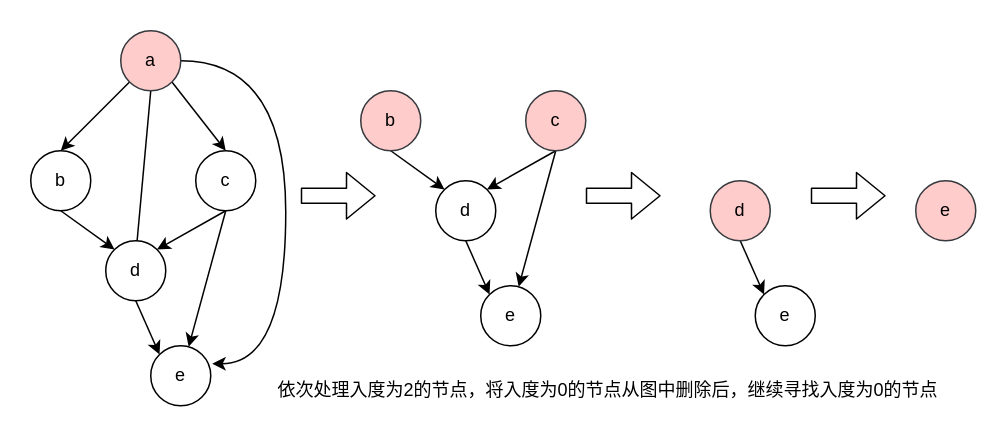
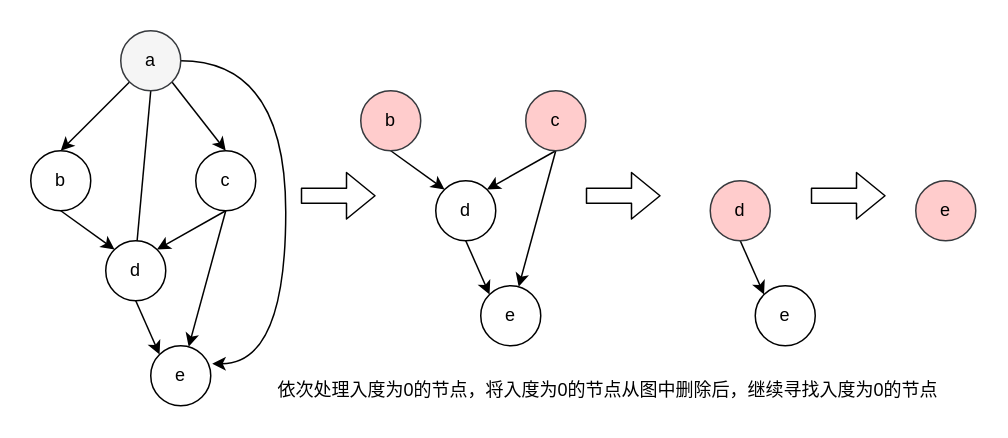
  <mxCell id="0" />
  <mxCell id="1" parent="0" />
  <mxCell id="2" style="rounded=0;orthogonalLoop=1;jettySize=auto;html=1;exitX=0;exitY=1;exitDx=0;exitDy=0;entryX=0.5;entryY=0;entryDx=0;entryDy=0;" parent="1" source="6" target="8" edge="1"><mxGeometry relative="1" as="geometry" /></mxCell>
  <mxCell id="3" style="edgeStyle=none;rounded=0;orthogonalLoop=1;jettySize=auto;html=1;exitX=1;exitY=1;exitDx=0;exitDy=0;entryX=0.5;entryY=0;entryDx=0;entryDy=0;" parent="1" source="6" target="11" edge="1"><mxGeometry relative="1" as="geometry" /></mxCell>
  <mxCell id="4" style="edgeStyle=none;rounded=0;orthogonalLoop=1;jettySize=auto;html=1;exitX=0.5;exitY=1;exitDx=0;exitDy=0;entryX=0.5;entryY=0.25;entryDx=0;entryDy=0;entryPerimeter=0;" parent="1" source="6" target="13" edge="1"><mxGeometry relative="1" as="geometry" /></mxCell>
  <mxCell id="5" style="edgeStyle=orthogonalEdgeStyle;rounded=0;orthogonalLoop=1;jettySize=auto;html=1;exitX=1;exitY=0.5;exitDx=0;exitDy=0;entryX=1.025;entryY=0.3;entryDx=0;entryDy=0;entryPerimeter=0;curved=1;" parent="1" source="6" target="14" edge="1"><mxGeometry relative="1" as="geometry"><Array as="points"><mxPoint x="190" y="40" /><mxPoint x="190" y="242" /></Array></mxGeometry></mxCell>
- <mxCell id="6" value="a" style="ellipse;whiteSpace=wrap;html=1;aspect=fixed;fillColor=#ffcccc;strokeColor=#36393d;" parent="1" vertex="1"><mxGeometry x="80" y="20" width="40" height="40" as="geometry" /></mxCell>
+ <mxCell id="6" value="a" style="ellipse;whiteSpace=wrap;html=1;aspect=fixed;fillColor=#f5f5f5;strokeColor=#36393d;" parent="1" vertex="1"><mxGeometry x="80" y="20" width="40" height="40" as="geometry" /></mxCell>
  <mxCell id="7" style="edgeStyle=none;rounded=0;orthogonalLoop=1;jettySize=auto;html=1;exitX=0.5;exitY=1;exitDx=0;exitDy=0;entryX=0;entryY=0;entryDx=0;entryDy=0;" parent="1" source="8" target="13" edge="1"><mxGeometry relative="1" as="geometry" /></mxCell>
  <mxCell id="8" value="b" style="ellipse;whiteSpace=wrap;html=1;aspect=fixed;" parent="1" vertex="1"><mxGeometry x="20" y="100" width="40" height="40" as="geometry" /></mxCell>
  <mxCell id="9" style="edgeStyle=none;rounded=0;orthogonalLoop=1;jettySize=auto;html=1;exitX=0.5;exitY=1;exitDx=0;exitDy=0;entryX=1;entryY=0;entryDx=0;entryDy=0;" parent="1" source="11" target="13" edge="1"><mxGeometry relative="1" as="geometry" /></mxCell>
  <mxCell id="10" style="edgeStyle=none;rounded=0;orthogonalLoop=1;jettySize=auto;html=1;exitX=0.5;exitY=1;exitDx=0;exitDy=0;" parent="1" source="11" target="14" edge="1"><mxGeometry relative="1" as="geometry" /></mxCell>
  <mxCell id="11" value="c" style="ellipse;whiteSpace=wrap;html=1;aspect=fixed;" parent="1" vertex="1"><mxGeometry x="130" y="100" width="40" height="40" as="geometry" /></mxCell>
  <mxCell id="12" style="edgeStyle=none;rounded=0;orthogonalLoop=1;jettySize=auto;html=1;exitX=0.5;exitY=1;exitDx=0;exitDy=0;entryX=0;entryY=0;entryDx=0;entryDy=0;" parent="1" source="13" target="14" edge="1"><mxGeometry relative="1" as="geometry" /></mxCell>
  <mxCell id="13" value="d" style="ellipse;whiteSpace=wrap;html=1;aspect=fixed;" parent="1" vertex="1"><mxGeometry x="70" y="160" width="40" height="40" as="geometry" /></mxCell>
  <mxCell id="14" value="e" style="ellipse;whiteSpace=wrap;html=1;aspect=fixed;" parent="1" vertex="1"><mxGeometry x="100" y="230" width="40" height="40" as="geometry" /></mxCell>
  <mxCell id="15" style="edgeStyle=none;rounded=0;orthogonalLoop=1;jettySize=auto;html=1;exitX=0.5;exitY=1;exitDx=0;exitDy=0;entryX=0;entryY=0;entryDx=0;entryDy=0;" parent="1" source="16" target="21" edge="1"><mxGeometry relative="1" as="geometry" /></mxCell>
  <mxCell id="16" value="b" style="ellipse;whiteSpace=wrap;html=1;aspect=fixed;fillColor=#ffcccc;strokeColor=#36393d;" parent="1" vertex="1"><mxGeometry x="240" y="60" width="40" height="40" as="geometry" /></mxCell>
  <mxCell id="17" style="edgeStyle=none;rounded=0;orthogonalLoop=1;jettySize=auto;html=1;exitX=0.5;exitY=1;exitDx=0;exitDy=0;entryX=1;entryY=0;entryDx=0;entryDy=0;" parent="1" source="19" target="21" edge="1"><mxGeometry relative="1" as="geometry" /></mxCell>
  <mxCell id="18" style="edgeStyle=none;rounded=0;orthogonalLoop=1;jettySize=auto;html=1;exitX=0.5;exitY=1;exitDx=0;exitDy=0;" parent="1" source="19" target="22" edge="1"><mxGeometry relative="1" as="geometry" /></mxCell>
  <mxCell id="19" value="c" style="ellipse;whiteSpace=wrap;html=1;aspect=fixed;fillColor=#ffcccc;strokeColor=#36393d;" parent="1" vertex="1"><mxGeometry x="350" y="60" width="40" height="40" as="geometry" /></mxCell>
  <mxCell id="20" style="edgeStyle=none;rounded=0;orthogonalLoop=1;jettySize=auto;html=1;exitX=0.5;exitY=1;exitDx=0;exitDy=0;entryX=0;entryY=0;entryDx=0;entryDy=0;" parent="1" source="21" target="22" edge="1"><mxGeometry relative="1" as="geometry" /></mxCell>
  <mxCell id="21" value="d" style="ellipse;whiteSpace=wrap;html=1;aspect=fixed;" parent="1" vertex="1"><mxGeometry x="290" y="120" width="40" height="40" as="geometry" /></mxCell>
  <mxCell id="22" value="e" style="ellipse;whiteSpace=wrap;html=1;aspect=fixed;" parent="1" vertex="1"><mxGeometry x="320" y="190" width="40" height="40" as="geometry" /></mxCell>
  <mxCell id="23" style="edgeStyle=none;rounded=0;orthogonalLoop=1;jettySize=auto;html=1;exitX=0.5;exitY=1;exitDx=0;exitDy=0;entryX=0;entryY=0;entryDx=0;entryDy=0;" parent="1" source="24" target="25" edge="1"><mxGeometry relative="1" as="geometry" /></mxCell>
  <mxCell id="24" value="d" style="ellipse;whiteSpace=wrap;html=1;aspect=fixed;fillColor=#ffcccc;strokeColor=#36393d;" parent="1" vertex="1"><mxGeometry x="473" y="120" width="40" height="40" as="geometry" /></mxCell>
  <mxCell id="25" value="e" style="ellipse;whiteSpace=wrap;html=1;aspect=fixed;" parent="1" vertex="1"><mxGeometry x="503" y="190" width="40" height="40" as="geometry" /></mxCell>
  <mxCell id="26" value="e" style="ellipse;whiteSpace=wrap;html=1;aspect=fixed;fillColor=#ffcccc;strokeColor=#36393d;" parent="1" vertex="1"><mxGeometry x="610" y="120" width="40" height="40" as="geometry" /></mxCell>
  <mxCell id="27" value="" style="shape=flexArrow;endArrow=classic;html=1;" parent="1" edge="1"><mxGeometry width="50" height="50" relative="1" as="geometry"><mxPoint x="200" y="130" as="sourcePoint" /><mxPoint x="250" y="130" as="targetPoint" /></mxGeometry></mxCell>
  <mxCell id="28" value="" style="shape=flexArrow;endArrow=classic;html=1;" parent="1" edge="1"><mxGeometry width="50" height="50" relative="1" as="geometry"><mxPoint x="390" y="130" as="sourcePoint" /><mxPoint x="440" y="130" as="targetPoint" /></mxGeometry></mxCell>
  <mxCell id="29" value="" style="shape=flexArrow;endArrow=classic;html=1;" parent="1" edge="1"><mxGeometry width="50" height="50" relative="1" as="geometry"><mxPoint x="540" y="130" as="sourcePoint" /><mxPoint x="590" y="130" as="targetPoint" /></mxGeometry></mxCell>
- <mxCell id="30" value="依次处理入度为2的节点，将入度为0的节点从图中删除后，继续寻找入度为0的节点" style="text;html=1;strokeColor=none;fillColor=none;align=center;verticalAlign=middle;whiteSpace=wrap;rounded=0;" vertex="1" parent="1"><mxGeometry x="180" y="250" width="450" height="20" as="geometry" /></mxCell>
+ <mxCell id="30" value="依次处理入度为0的节点，将入度为0的节点从图中删除后，继续寻找入度为0的节点" style="text;html=1;strokeColor=none;fillColor=none;align=center;verticalAlign=middle;whiteSpace=wrap;rounded=0;" vertex="1" parent="1"><mxGeometry x="180" y="250" width="450" height="20" as="geometry" /></mxCell>
